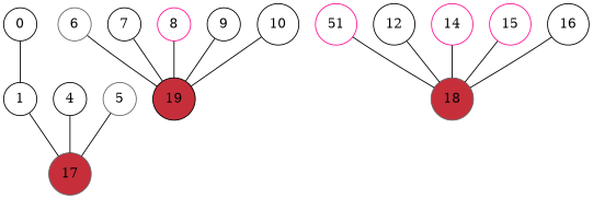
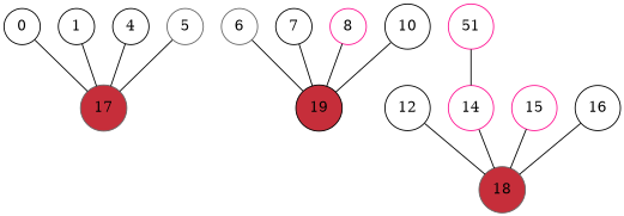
  strict graph {
    node [color=black shape=circle]
    17 [color=gray40 fillcolor="#C62E3A" height=0.5 style=filled width=0.5]
    0 [height=0.5 width=0.5]
    1 [height=0.5 width=0.5]
    4 [height=0.5 width=0.5]
    5 [color=gray40 height=0.5 width=0.5]
    19 [fillcolor="#C62E3A" height=0.5 style=filled width=0.5]
    6 [color=gray40 height=0.5 width=0.5]
    7 [height=0.5 width=0.5]
    8 [color=deeppink height=0.5 width=0.5]
-   9 [height=0.5 width=0.5]
    10 [height=0.625 width=0.625]
    18 [color=gray40 fillcolor="#C62E3A" height=0.5 style=filled width=0.5]
    n13 [color=deeppink height=0.625 label=51 width=0.625]
    12 [height=0.625 width=0.625]
    14 [color=deeppink height=0.625 width=0.625]
    15 [color=deeppink height=0.625 width=0.625]
    16 [height=0.625 width=0.625]
-   0 -- 1
+   0 -- 17
    1 -- 17
    4 -- 17
    5 -- 17
    6 -- 19
    7 -- 19
    8 -- 19
-   9 -- 19
    10 -- 19
-   n13 -- 18
+   n13 -- 14
    12 -- 18
    14 -- 18
    15 -- 18
    16 -- 18
  }
